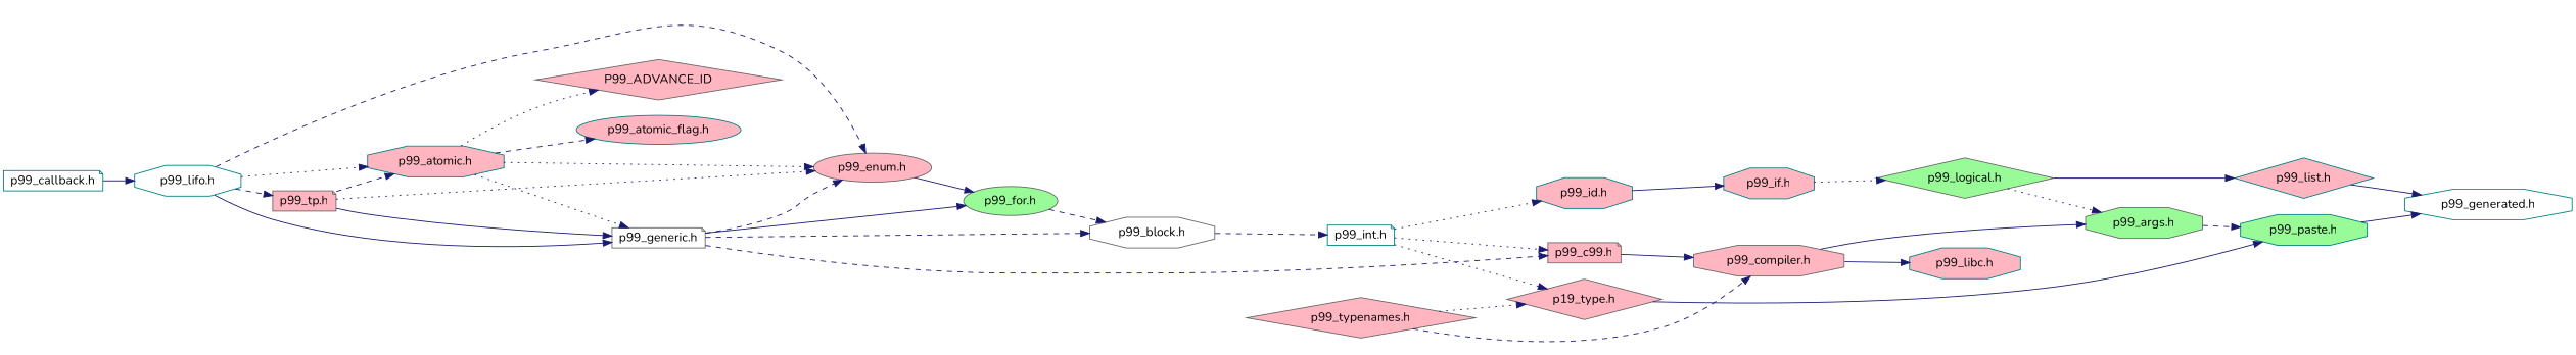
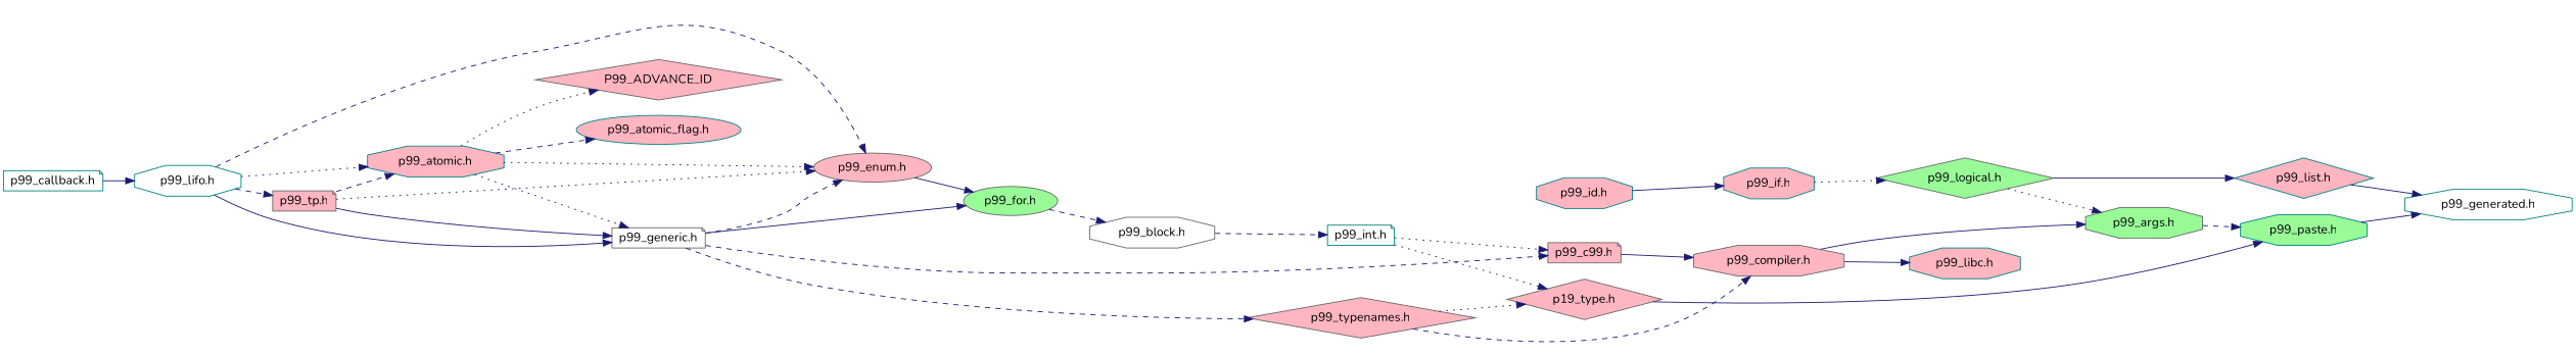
  digraph {
    fontname=Nunito
    rankdir=LR
    node [color=gray40 fillcolor=lightpink fontname=Nunito fontsize=14 shape=octagon style=filled]
    edge [color=midnightblue fontname=Nunito fontsize=14 labelfontname=Helvetica labelfontsize=14 style=solid]
    n1 [color=teal fillcolor=white fontcolor=black height=0.2 label="p99_callback.h" shape=note width=0.4]
    n2 [color=teal fillcolor=white height=0.2 label="p99_lifo.h" width=0.4]
    n3 [height=0.2 label="p99_enum.h" shape=ellipse width=0.4]
    n4 [fillcolor=white height=0.2 label="p99_generic.h" shape=note width=0.4]
    n5 [color=teal height=0.2 label="p99_atomic.h" width=0.4]
    n6 [height=0.2 label="p99_tp.h" shape=note width=0.4]
    n7 [fillcolor=palegreen height=0.2 label="p99_for.h" shape=ellipse width=0.4]
    n8 [height=0.2 label="p99_c99.h" shape=note width=0.4]
    n9 [height=0.2 label="p99_typenames.h" shape=diamond width=0.4]
    n10 [height=0.2 label=P99_ADVANCE_ID shape=diamond width=0.4]
    n11 [color=teal height=0.2 label="p99_atomic_flag.h" shape=ellipse width=0.4]
    n12 [fillcolor=white height=0.2 label="p99_block.h" width=0.4]
    n13 [color=teal fillcolor=white height=0.2 label="p99_int.h" shape=note width=0.4]
    n14 [color=teal height=0.2 label="p99_id.h" width=0.4]
    n15 [height=0.2 label="p19_type.h" shape=diamond width=0.4]
    n16 [height=0.2 label="p99_compiler.h" width=0.4]
    n17 [color=teal height=0.2 label="p99_if.h" width=0.4]
    n18 [color=teal fillcolor=palegreen height=0.2 label="p99_paste.h" width=0.4]
    n19 [fillcolor=palegreen height=0.2 label="p99_args.h" width=0.4]
    n20 [color=teal height=0.2 label="p99_libc.h" width=0.4]
    n21 [color=teal fillcolor=white height=0.2 label="p99_generated.h" width=0.4]
    n22 [fillcolor=palegreen height=0.2 label="p99_logical.h" shape=diamond width=0.4]
    n23 [color=teal height=0.2 label="p99_list.h" shape=diamond width=0.4]
    n1 -> n2
    n2 -> n3 [style=dashed]
    n2 -> n4
    n2 -> n5 [style=dotted]
    n2 -> n6 [style=dashed]
    n3 -> n7
    n4 -> n3 [style=dashed]
    n4 -> n7
    n4 -> n8 [style=dashed]
-   n4 -> n12 [style=dashed]
+   n4 -> n9 [style=dashed]
    n5 -> n3 [style=dotted]
    n5 -> n4 [style=dotted]
    n5 -> n10 [style=dotted]
    n5 -> n11 [style=dashed]
    n6 -> n3 [style=dotted]
    n6 -> n4
    n6 -> n5 [style=dashed]
    n7 -> n12 [style=dashed]
    n8 -> n16
    n9 -> n15 [style=dotted]
    n9 -> n16 [style=dashed]
    n12 -> n13 [style=dashed]
    n13 -> n8 [style=dotted]
-   n13 -> n14 [style=dotted]
    n13 -> n15 [style=dotted]
    n14 -> n17
    n15 -> n18
    n16 -> n19
    n16 -> n20
    n17 -> n22 [style=dotted]
    n18 -> n21
    n19 -> n18 [style=dashed]
    n22 -> n19 [style=dotted]
    n22 -> n23
    n23 -> n21
  }
